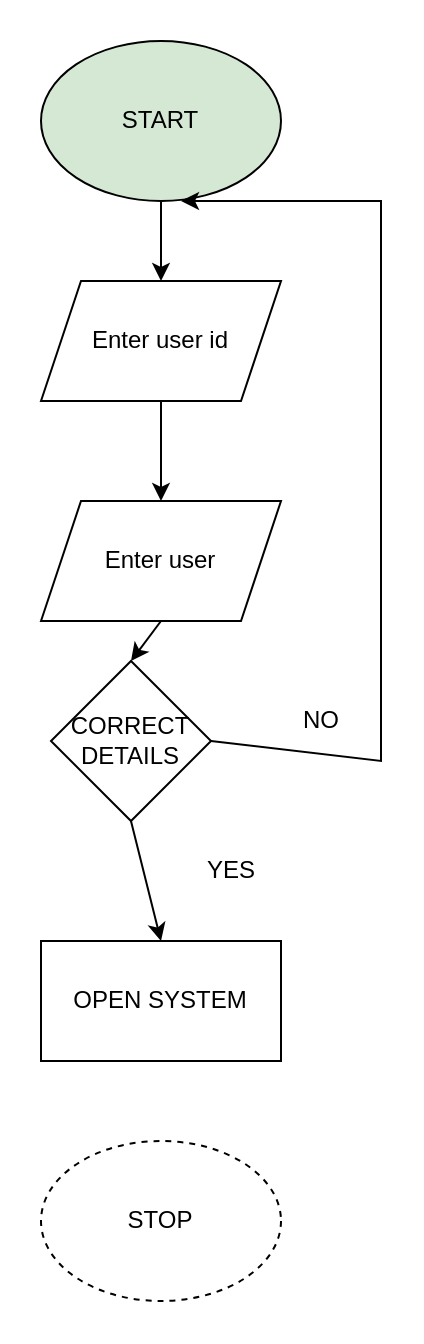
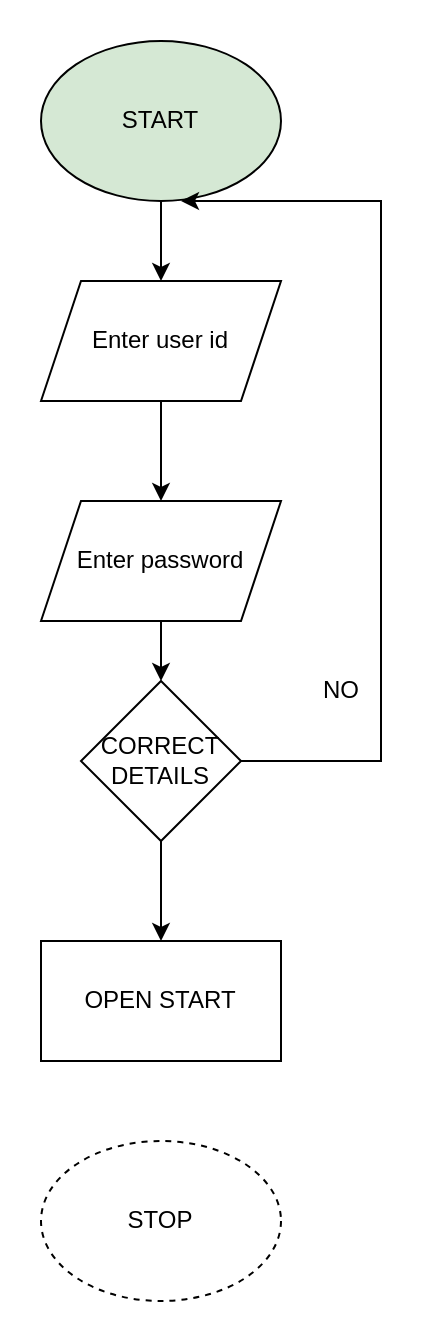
  <mxCell id="0" />
  <mxCell id="1" parent="0" />
  <mxCell id="2" value="START" style="ellipse;whiteSpace=wrap;html=1;fillColor=#d5e8d4;" parent="1" vertex="1"><mxGeometry x="20" y="20" width="120" height="80" as="geometry" /></mxCell>
- <mxCell id="3" value="CORRECT DETAILS" style="rhombus;whiteSpace=wrap;html=1;" parent="1" vertex="1"><mxGeometry x="25" y="330" width="80" height="80" as="geometry" /></mxCell>
- <mxCell id="4" value="OPEN SYSTEM" style="rounded=0;whiteSpace=wrap;html=1;" parent="1" vertex="1"><mxGeometry x="20" y="470" width="120" height="60" as="geometry" /></mxCell>
+ <mxCell id="3" value="CORRECT DETAILS" style="rhombus;whiteSpace=wrap;html=1;" parent="1" vertex="1"><mxGeometry x="40" y="340" width="80" height="80" as="geometry" /></mxCell>
+ <mxCell id="4" value="OPEN START" style="rounded=0;whiteSpace=wrap;html=1;" parent="1" vertex="1"><mxGeometry x="20" y="470" width="120" height="60" as="geometry" /></mxCell>
  <mxCell id="5" value="STOP" style="ellipse;whiteSpace=wrap;html=1;dashed=1;" parent="1" vertex="1"><mxGeometry x="20" y="570" width="120" height="80" as="geometry" /></mxCell>
  <mxCell id="6" value="" style="endArrow=classic;html=1;rounded=0;exitX=0.5;exitY=1;exitDx=0;exitDy=0;entryX=0.5;entryY=0;entryDx=0;entryDy=0;" parent="1" target="3" edge="1"><mxGeometry width="50" height="50" relative="1" as="geometry"><mxPoint x="80" y="310" as="sourcePoint" /><mxPoint x="90" y="290" as="targetPoint" /></mxGeometry></mxCell>
  <mxCell id="7" value="" style="endArrow=classic;html=1;rounded=0;entryX=0.5;entryY=0;entryDx=0;entryDy=0;exitX=0.5;exitY=1;exitDx=0;exitDy=0;" parent="1" edge="1"><mxGeometry width="50" height="50" relative="1" as="geometry"><mxPoint x="80" y="200" as="sourcePoint" /><mxPoint x="80" y="250" as="targetPoint" /></mxGeometry></mxCell>
  <mxCell id="8" value="" style="endArrow=classic;html=1;rounded=0;exitX=0.5;exitY=1;exitDx=0;exitDy=0;entryX=0.5;entryY=0;entryDx=0;entryDy=0;" parent="1" source="2" edge="1"><mxGeometry width="50" height="50" relative="1" as="geometry"><mxPoint x="40" y="340" as="sourcePoint" /><mxPoint x="80" y="140" as="targetPoint" /></mxGeometry></mxCell>
  <mxCell id="9" value="" style="endArrow=classic;html=1;rounded=0;exitX=1;exitY=0.5;exitDx=0;exitDy=0;" parent="1" source="3" edge="1"><mxGeometry width="50" height="50" relative="1" as="geometry"><mxPoint x="40" y="340" as="sourcePoint" /><mxPoint x="90" y="100" as="targetPoint" /><Array as="points"><mxPoint x="190" y="380" /><mxPoint x="190" y="100" /></Array></mxGeometry></mxCell>
  <mxCell id="10" value="" style="endArrow=classic;html=1;rounded=0;exitX=0.5;exitY=1;exitDx=0;exitDy=0;" parent="1" source="3" edge="1"><mxGeometry width="50" height="50" relative="1" as="geometry"><mxPoint x="40" y="340" as="sourcePoint" /><mxPoint x="80" y="470" as="targetPoint" /></mxGeometry></mxCell>
- <mxCell id="11" value="NO" style="text;html=1;align=center;verticalAlign=middle;resizable=0;points=[];autosize=1;strokeColor=none;fillColor=none;" vertex="1" parent="1"><mxGeometry x="140" y="345" width="40" height="30" as="geometry" /></mxCell>
- <mxCell id="12" value="YES" style="text;html=1;align=center;verticalAlign=middle;resizable=0;points=[];autosize=1;strokeColor=none;fillColor=none;" vertex="1" parent="1"><mxGeometry x="90" y="420" width="50" height="30" as="geometry" /></mxCell>
+ <mxCell id="11" value="NO" style="text;html=1;align=center;verticalAlign=middle;resizable=0;points=[];autosize=1;strokeColor=none;fillColor=none;" vertex="1" parent="1"><mxGeometry x="150" y="330" width="40" height="30" as="geometry" /></mxCell>
  <mxCell id="13" value="Enter user id" style="shape=parallelogram;perimeter=parallelogramPerimeter;whiteSpace=wrap;html=1;fixedSize=1;" vertex="1" parent="1"><mxGeometry x="20" y="140" width="120" height="60" as="geometry" /></mxCell>
- <mxCell id="14" value="Enter user" style="shape=parallelogram;perimeter=parallelogramPerimeter;whiteSpace=wrap;html=1;fixedSize=1;" vertex="1" parent="1"><mxGeometry x="20" y="250" width="120" height="60" as="geometry" /></mxCell>
+ <mxCell id="14" value="Enter password" style="shape=parallelogram;perimeter=parallelogramPerimeter;whiteSpace=wrap;html=1;fixedSize=1;" vertex="1" parent="1"><mxGeometry x="20" y="250" width="120" height="60" as="geometry" /></mxCell>
